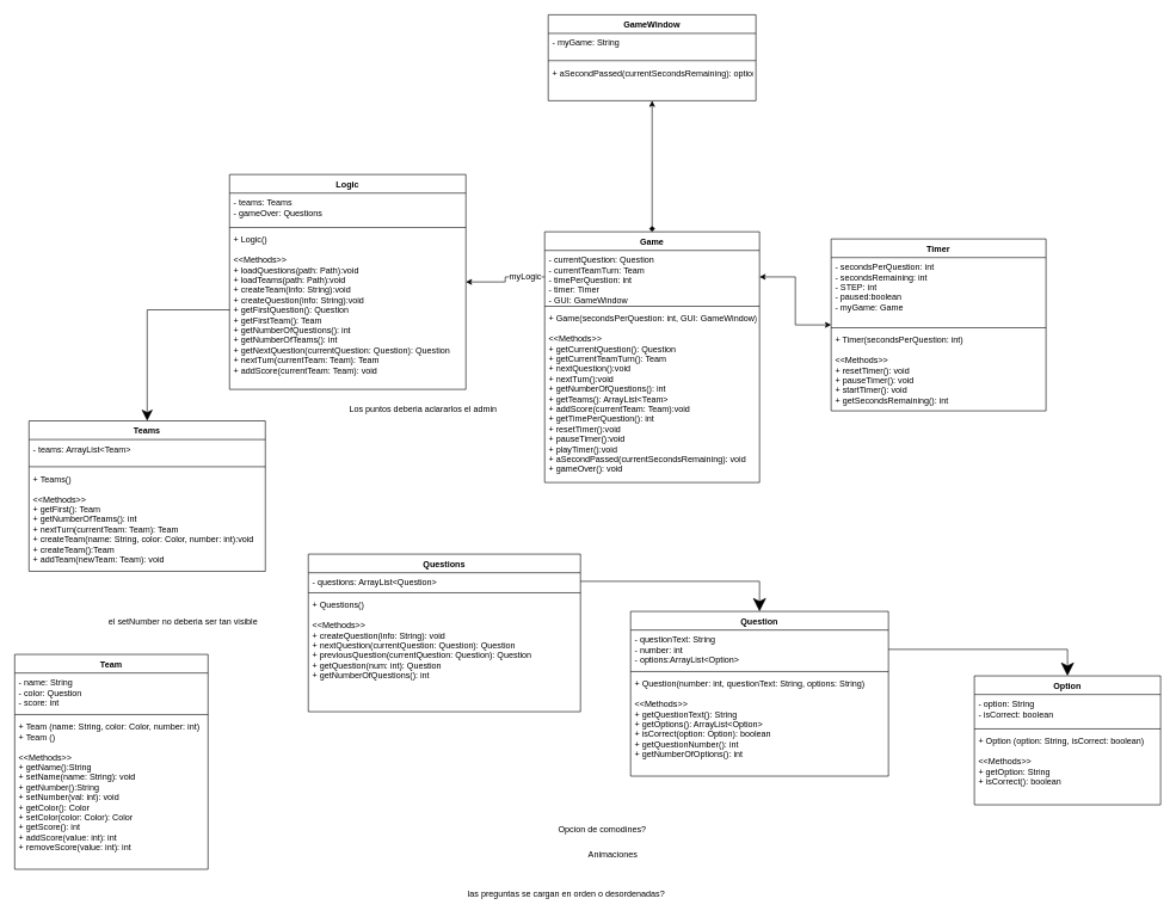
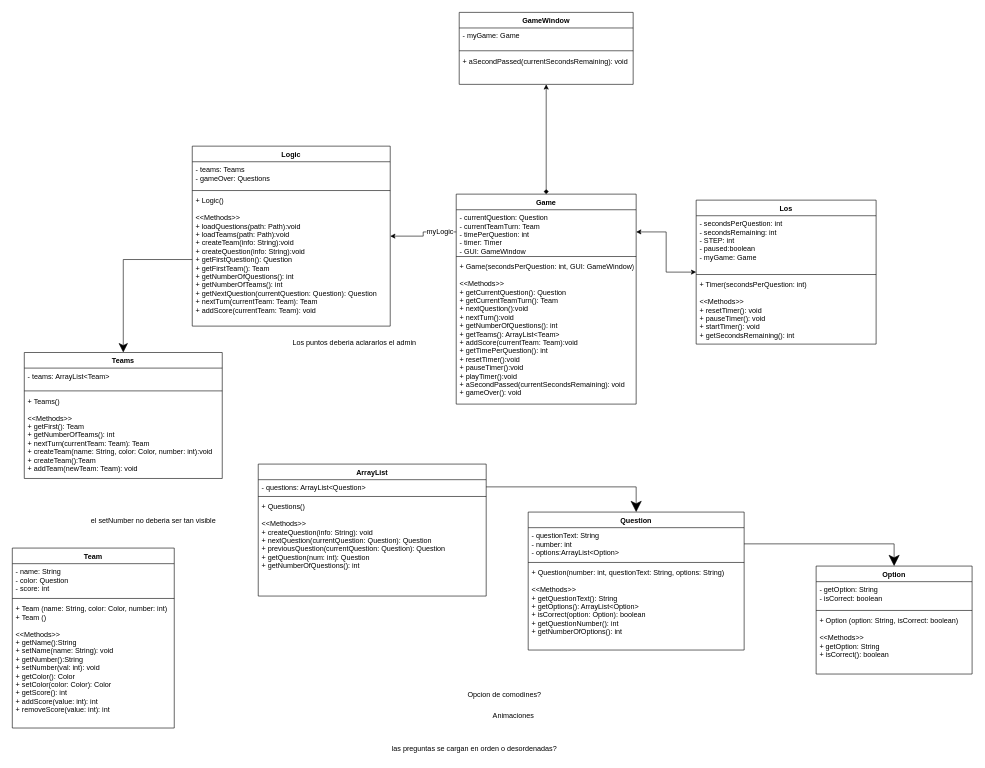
  <mxCell id="0" />
  <mxCell id="1" parent="0" />
  <mxCell id="2" value="Team" style="swimlane;fontStyle=1;align=center;verticalAlign=top;childLayout=stackLayout;horizontal=1;startSize=26;horizontalStack=0;resizeParent=1;resizeParentMax=0;resizeLast=0;collapsible=1;marginBottom=0;" parent="1" vertex="1"><mxGeometry x="20" y="913" width="270" height="300" as="geometry" /></mxCell>
  <mxCell id="3" value="- name: String&#10;- color: Question&#10;- score: int&#10;" style="text;strokeColor=none;fillColor=none;align=left;verticalAlign=top;spacingLeft=4;spacingRight=4;overflow=hidden;rotatable=0;points=[[0,0.5],[1,0.5]];portConstraint=eastwest;" parent="2" vertex="1"><mxGeometry y="26" width="270" height="54" as="geometry" /></mxCell>
  <mxCell id="4" value="" style="line;strokeWidth=1;fillColor=none;align=left;verticalAlign=middle;spacingTop=-1;spacingLeft=3;spacingRight=3;rotatable=0;labelPosition=right;points=[];portConstraint=eastwest;" parent="2" vertex="1"><mxGeometry y="80" width="270" height="8" as="geometry" /></mxCell>
  <mxCell id="5" value="+ Team (name: String, color: Color, number: int)&#10;+ Team ()&#10;&#10;&lt;&lt;Methods&gt;&gt;&#10;+ getName():String&#10;+ setName(name: String): void&#10;+ getNumber():String&#10;+ setNumber(val: int): void&#10;+ getColor(): Color&#10;+ setColor(color: Color): Color&#10;+ getScore(): int&#10;+ addScore(value: int): int&#10;+ removeScore(value: int): int" style="text;strokeColor=none;fillColor=none;align=left;verticalAlign=top;spacingLeft=4;spacingRight=4;overflow=hidden;rotatable=0;points=[[0,0.5],[1,0.5]];portConstraint=eastwest;" parent="2" vertex="1"><mxGeometry y="88" width="270" height="212" as="geometry" /></mxCell>
- <mxCell id="6" value="Questions" style="swimlane;fontStyle=1;align=center;verticalAlign=top;childLayout=stackLayout;horizontal=1;startSize=26;horizontalStack=0;resizeParent=1;resizeParentMax=0;resizeLast=0;collapsible=1;marginBottom=0;" parent="1" vertex="1"><mxGeometry x="430" y="773" width="380" height="220" as="geometry" /></mxCell>
+ <mxCell id="6" value="ArrayList" style="swimlane;fontStyle=1;align=center;verticalAlign=top;childLayout=stackLayout;horizontal=1;startSize=26;horizontalStack=0;resizeParent=1;resizeParentMax=0;resizeLast=0;collapsible=1;marginBottom=0;" parent="1" vertex="1"><mxGeometry x="430" y="773" width="380" height="220" as="geometry" /></mxCell>
  <mxCell id="7" value="- questions: ArrayList&lt;Question&gt;" style="text;strokeColor=none;fillColor=none;align=left;verticalAlign=top;spacingLeft=4;spacingRight=4;overflow=hidden;rotatable=0;points=[[0,0.5],[1,0.5]];portConstraint=eastwest;" parent="6" vertex="1"><mxGeometry y="26" width="380" height="24" as="geometry" /></mxCell>
  <mxCell id="8" value="" style="line;strokeWidth=1;fillColor=none;align=left;verticalAlign=middle;spacingTop=-1;spacingLeft=3;spacingRight=3;rotatable=0;labelPosition=right;points=[];portConstraint=eastwest;" parent="6" vertex="1"><mxGeometry y="50" width="380" height="8" as="geometry" /></mxCell>
  <mxCell id="9" value="+ Questions()&#10;&#10;&lt;&lt;Methods&gt;&gt;&#10;+ createQuestion(info: String): void&#10;+ nextQuestion(currentQuestion: Question): Question&#10;+ previousQuestion(currentQuestion: Question): Question&#10;+ getQuestion(num: int): Question&#10;+ getNumberOfQuestions(): int&#10;" style="text;strokeColor=none;fillColor=none;align=left;verticalAlign=top;spacingLeft=4;spacingRight=4;overflow=hidden;rotatable=0;points=[[0,0.5],[1,0.5]];portConstraint=eastwest;" parent="6" vertex="1"><mxGeometry y="58" width="380" height="162" as="geometry" /></mxCell>
  <mxCell id="10" value="Logic" style="swimlane;fontStyle=1;align=center;verticalAlign=top;childLayout=stackLayout;horizontal=1;startSize=26;horizontalStack=0;resizeParent=1;resizeParentMax=0;resizeLast=0;collapsible=1;marginBottom=0;" parent="1" vertex="1"><mxGeometry x="320" y="243" width="330" height="300" as="geometry" /></mxCell>
  <mxCell id="11" value="- teams: Teams&#10;- gameOver: Questions&#10;" style="text;strokeColor=none;fillColor=none;align=left;verticalAlign=top;spacingLeft=4;spacingRight=4;overflow=hidden;rotatable=0;points=[[0,0.5],[1,0.5]];portConstraint=eastwest;" parent="10" vertex="1"><mxGeometry y="26" width="330" height="44" as="geometry" /></mxCell>
  <mxCell id="12" value="" style="line;strokeWidth=1;fillColor=none;align=left;verticalAlign=middle;spacingTop=-1;spacingLeft=3;spacingRight=3;rotatable=0;labelPosition=right;points=[];portConstraint=eastwest;" parent="10" vertex="1"><mxGeometry y="70" width="330" height="8" as="geometry" /></mxCell>
  <mxCell id="13" value="+ Logic()&#10;&#10;&lt;&lt;Methods&gt;&gt;&#10;+ loadQuestions(path: Path):void&#10;+ loadTeams(path: Path):void&#10;+ createTeam(info: String):void&#10;+ createQuestion(info: String):void&#10;+ getFirstQuestion(): Question&#10;+ getFirstTeam(): Team&#10;+ getNumberOfQuestions(): int&#10;+ getNumberOfTeams(): int&#10;+ getNextQuestion(currentQuestion: Question): Question&#10;+ nextTurn(currentTeam: Team): Team&#10;+ addScore(currentTeam: Team): void&#10;" style="text;strokeColor=none;fillColor=none;align=left;verticalAlign=top;spacingLeft=4;spacingRight=4;overflow=hidden;rotatable=0;points=[[0,0.5],[1,0.5]];portConstraint=eastwest;" parent="10" vertex="1"><mxGeometry y="78" width="330" height="222" as="geometry" /></mxCell>
  <mxCell id="14" style="edgeStyle=orthogonalEdgeStyle;rounded=0;orthogonalLoop=1;jettySize=auto;html=1;exitX=0.5;exitY=0;exitDx=0;exitDy=0;entryX=1;entryY=0.5;entryDx=0;entryDy=0;endArrow=none;endFill=0;endSize=16;startArrow=classic;startFill=1;startSize=16;" parent="1" source="15" target="7" edge="1"><mxGeometry relative="1" as="geometry" /></mxCell>
  <mxCell id="15" value="Question" style="swimlane;fontStyle=1;align=center;verticalAlign=top;childLayout=stackLayout;horizontal=1;startSize=26;horizontalStack=0;resizeParent=1;resizeParentMax=0;resizeLast=0;collapsible=1;marginBottom=0;" parent="1" vertex="1"><mxGeometry x="880" y="853" width="360" height="230" as="geometry" /></mxCell>
  <mxCell id="16" value="- questionText: String&#10;- number: int&#10;- options:ArrayList&lt;Option&gt;" style="text;strokeColor=none;fillColor=none;align=left;verticalAlign=top;spacingLeft=4;spacingRight=4;overflow=hidden;rotatable=0;points=[[0,0.5],[1,0.5]];portConstraint=eastwest;" parent="15" vertex="1"><mxGeometry y="26" width="360" height="54" as="geometry" /></mxCell>
  <mxCell id="17" value="" style="line;strokeWidth=1;fillColor=none;align=left;verticalAlign=middle;spacingTop=-1;spacingLeft=3;spacingRight=3;rotatable=0;labelPosition=right;points=[];portConstraint=eastwest;" parent="15" vertex="1"><mxGeometry y="80" width="360" height="8" as="geometry" /></mxCell>
  <mxCell id="18" value="+ Question(number: int, questionText: String, options: String)&#10;&#10;&lt;&lt;Methods&gt;&gt;&#10;+ getQuestionText(): String&#10;+ getOptions(): ArrayList&lt;Option&gt;&#10;+ isCorrect(option: Option): boolean&#10;+ getQuestionNumber(): int&#10;+ getNumberOfOptions(): int" style="text;strokeColor=none;fillColor=none;align=left;verticalAlign=top;spacingLeft=4;spacingRight=4;overflow=hidden;rotatable=0;points=[[0,0.5],[1,0.5]];portConstraint=eastwest;" parent="15" vertex="1"><mxGeometry y="88" width="360" height="142" as="geometry" /></mxCell>
  <mxCell id="19" value="las preguntas se cargan en orden o desordenadas?" style="text;html=1;align=center;verticalAlign=middle;resizable=0;points=[];autosize=1;strokeColor=none;fillColor=none;" parent="1" vertex="1"><mxGeometry x="645" y="1238" width="290" height="20" as="geometry" /></mxCell>
  <mxCell id="20" value="Opcion de comodines?" style="text;html=1;align=center;verticalAlign=middle;resizable=0;points=[];autosize=1;strokeColor=none;fillColor=none;" parent="1" vertex="1"><mxGeometry x="770" y="1148" width="140" height="20" as="geometry" /></mxCell>
  <mxCell id="21" value="Animaciones" style="text;html=1;align=center;verticalAlign=middle;resizable=0;points=[];autosize=1;strokeColor=none;fillColor=none;" parent="1" vertex="1"><mxGeometry x="815" y="1183" width="80" height="20" as="geometry" /></mxCell>
  <mxCell id="22" style="edgeStyle=orthogonalEdgeStyle;rounded=0;orthogonalLoop=1;jettySize=auto;html=1;exitX=0.5;exitY=0;exitDx=0;exitDy=0;entryX=1;entryY=0.5;entryDx=0;entryDy=0;endArrow=none;endFill=0;endSize=16;startArrow=classic;startFill=1;startSize=16;" parent="1" source="23" target="16" edge="1"><mxGeometry relative="1" as="geometry" /></mxCell>
  <mxCell id="23" value="Option" style="swimlane;fontStyle=1;align=center;verticalAlign=top;childLayout=stackLayout;horizontal=1;startSize=26;horizontalStack=0;resizeParent=1;resizeParentMax=0;resizeLast=0;collapsible=1;marginBottom=0;" parent="1" vertex="1"><mxGeometry x="1360" y="943" width="260" height="180" as="geometry" /></mxCell>
- <mxCell id="24" value="- option: String&#10;- isCorrect: boolean" style="text;strokeColor=none;fillColor=none;align=left;verticalAlign=top;spacingLeft=4;spacingRight=4;overflow=hidden;rotatable=0;points=[[0,0.5],[1,0.5]];portConstraint=eastwest;" parent="23" vertex="1"><mxGeometry y="26" width="260" height="44" as="geometry" /></mxCell>
+ <mxCell id="24" value="- getOption: String&#10;- isCorrect: boolean" style="text;strokeColor=none;fillColor=none;align=left;verticalAlign=top;spacingLeft=4;spacingRight=4;overflow=hidden;rotatable=0;points=[[0,0.5],[1,0.5]];portConstraint=eastwest;" parent="23" vertex="1"><mxGeometry y="26" width="260" height="44" as="geometry" /></mxCell>
  <mxCell id="25" value="" style="line;strokeWidth=1;fillColor=none;align=left;verticalAlign=middle;spacingTop=-1;spacingLeft=3;spacingRight=3;rotatable=0;labelPosition=right;points=[];portConstraint=eastwest;" parent="23" vertex="1"><mxGeometry y="70" width="260" height="8" as="geometry" /></mxCell>
  <mxCell id="26" value="+ Option (option: String, isCorrect: boolean)&#10;&#10;&lt;&lt;Methods&gt;&gt;&#10;+ getOption: String&#10;+ isCorrect(): boolean" style="text;strokeColor=none;fillColor=none;align=left;verticalAlign=top;spacingLeft=4;spacingRight=4;overflow=hidden;rotatable=0;points=[[0,0.5],[1,0.5]];portConstraint=eastwest;" parent="23" vertex="1"><mxGeometry y="78" width="260" height="102" as="geometry" /></mxCell>
  <mxCell id="27" style="edgeStyle=orthogonalEdgeStyle;rounded=0;orthogonalLoop=1;jettySize=auto;html=1;endArrow=classic;endFill=1;endSize=13;entryX=0.5;entryY=0;entryDx=0;entryDy=0;" parent="1" source="13" target="28" edge="1"><mxGeometry relative="1" as="geometry"><mxPoint x="280" y="617" as="targetPoint" /></mxGeometry></mxCell>
  <mxCell id="28" value="Teams" style="swimlane;fontStyle=1;align=center;verticalAlign=top;childLayout=stackLayout;horizontal=1;startSize=26;horizontalStack=0;resizeParent=1;resizeParentMax=0;resizeLast=0;collapsible=1;marginBottom=0;fontSize=12;" parent="1" vertex="1"><mxGeometry x="40" y="587" width="330" height="210" as="geometry" /></mxCell>
  <mxCell id="29" value="- teams: ArrayList&lt;Team&gt;" style="text;strokeColor=none;fillColor=none;align=left;verticalAlign=top;spacingLeft=4;spacingRight=4;overflow=hidden;rotatable=0;points=[[0,0.5],[1,0.5]];portConstraint=eastwest;fontSize=12;" parent="28" vertex="1"><mxGeometry y="26" width="330" height="34" as="geometry" /></mxCell>
  <mxCell id="30" value="" style="line;strokeWidth=1;fillColor=none;align=left;verticalAlign=middle;spacingTop=-1;spacingLeft=3;spacingRight=3;rotatable=0;labelPosition=right;points=[];portConstraint=eastwest;fontSize=12;" parent="28" vertex="1"><mxGeometry y="60" width="330" height="8" as="geometry" /></mxCell>
  <mxCell id="31" value="+ Teams()&#10;&#10;&lt;&lt;Methods&gt;&gt;&#10;+ getFirst(): Team&#10;+ getNumberOfTeams(): int&#10;+ nextTurn(currentTeam: Team): Team&#10;+ createTeam(name: String, color: Color, number: int):void&#10;+ createTeam():Team&#10;+ addTeam(newTeam: Team): void" style="text;strokeColor=none;fillColor=none;align=left;verticalAlign=top;spacingLeft=4;spacingRight=4;overflow=hidden;rotatable=0;points=[[0,0.5],[1,0.5]];portConstraint=eastwest;fontSize=12;" parent="28" vertex="1"><mxGeometry y="68" width="330" height="142" as="geometry" /></mxCell>
  <mxCell id="32" value="Game" style="swimlane;fontStyle=1;align=center;verticalAlign=top;childLayout=stackLayout;horizontal=1;startSize=26;horizontalStack=0;resizeParent=1;resizeParentMax=0;resizeLast=0;collapsible=1;marginBottom=0;" parent="1" vertex="1"><mxGeometry x="760" y="323" width="300" height="350" as="geometry" /></mxCell>
  <mxCell id="33" value="- currentQuestion: Question&#10;- currentTeamTurn: Team&#10;- timePerQuestion: int&#10;- timer: Timer&#10;- GUI: GameWindow&#10;" style="text;strokeColor=none;fillColor=none;align=left;verticalAlign=top;spacingLeft=4;spacingRight=4;overflow=hidden;rotatable=0;points=[[0,0.5],[1,0.5]];portConstraint=eastwest;" parent="32" vertex="1"><mxGeometry y="26" width="300" height="74" as="geometry" /></mxCell>
  <mxCell id="34" value="" style="line;strokeWidth=1;fillColor=none;align=left;verticalAlign=middle;spacingTop=-1;spacingLeft=3;spacingRight=3;rotatable=0;labelPosition=right;points=[];portConstraint=eastwest;" parent="32" vertex="1"><mxGeometry y="100" width="300" height="8" as="geometry" /></mxCell>
  <mxCell id="35" value="+ Game(secondsPerQuestion: int, GUI: GameWindow)&#10;&#10;&lt;&lt;Methods&gt;&gt;&#10;+ getCurrentQuestion(): Question&#10;+ getCurrentTeamTurn(): Team&#10;+ nextQuestion():void&#10;+ nextTurn():void&#10;+ getNumberOfQuestions(): int&#10;+ getTeams(): ArrayList&lt;Team&gt;&#10;+ addScore(currentTeam: Team):void&#10;+ getTimePerQuestion(): int&#10;+ resetTimer():void&#10;+ pauseTimer():void&#10;+ playTimer():void&#10;+ aSecondPassed(currentSecondsRemaining): void&#10;+ gameOver(): void&#10;&#10;" style="text;strokeColor=none;fillColor=none;align=left;verticalAlign=top;spacingLeft=4;spacingRight=4;overflow=hidden;rotatable=0;points=[[0,0.5],[1,0.5]];portConstraint=eastwest;" parent="32" vertex="1"><mxGeometry y="108" width="300" height="242" as="geometry" /></mxCell>
  <mxCell id="36" style="edgeStyle=orthogonalEdgeStyle;rounded=0;orthogonalLoop=1;jettySize=auto;html=1;entryX=0.5;entryY=0;entryDx=0;entryDy=0;startArrow=classic;startFill=1;endArrow=diamond;" parent="1" source="37" target="32" edge="1"><mxGeometry relative="1" as="geometry" /></mxCell>
  <mxCell id="37" value="GameWindow" style="swimlane;fontStyle=1;align=center;verticalAlign=top;childLayout=stackLayout;horizontal=1;startSize=26;horizontalStack=0;resizeParent=1;resizeParentMax=0;resizeLast=0;collapsible=1;marginBottom=0;" parent="1" vertex="1"><mxGeometry x="765" y="20" width="290" height="120" as="geometry" /></mxCell>
- <mxCell id="38" value="- myGame: String" style="text;strokeColor=none;fillColor=none;align=left;verticalAlign=top;spacingLeft=4;spacingRight=4;overflow=hidden;rotatable=0;points=[[0,0.5],[1,0.5]];portConstraint=eastwest;" parent="37" vertex="1"><mxGeometry y="26" width="290" height="34" as="geometry" /></mxCell>
+ <mxCell id="38" value="- myGame: Game" style="text;strokeColor=none;fillColor=none;align=left;verticalAlign=top;spacingLeft=4;spacingRight=4;overflow=hidden;rotatable=0;points=[[0,0.5],[1,0.5]];portConstraint=eastwest;" parent="37" vertex="1"><mxGeometry y="26" width="290" height="34" as="geometry" /></mxCell>
  <mxCell id="39" value="" style="line;strokeWidth=1;fillColor=none;align=left;verticalAlign=middle;spacingTop=-1;spacingLeft=3;spacingRight=3;rotatable=0;labelPosition=right;points=[];portConstraint=eastwest;" parent="37" vertex="1"><mxGeometry y="60" width="290" height="8" as="geometry" /></mxCell>
- <mxCell id="40" value="+ aSecondPassed(currentSecondsRemaining): options" style="text;strokeColor=none;fillColor=none;align=left;verticalAlign=top;spacingLeft=4;spacingRight=4;overflow=hidden;rotatable=0;points=[[0,0.5],[1,0.5]];portConstraint=eastwest;" parent="37" vertex="1"><mxGeometry y="68" width="290" height="52" as="geometry" /></mxCell>
+ <mxCell id="40" value="+ aSecondPassed(currentSecondsRemaining): void" style="text;strokeColor=none;fillColor=none;align=left;verticalAlign=top;spacingLeft=4;spacingRight=4;overflow=hidden;rotatable=0;points=[[0,0.5],[1,0.5]];portConstraint=eastwest;" parent="37" vertex="1"><mxGeometry y="68" width="290" height="52" as="geometry" /></mxCell>
  <mxCell id="41" style="edgeStyle=orthogonalEdgeStyle;rounded=0;orthogonalLoop=1;jettySize=auto;html=1;" parent="1" source="33" target="10" edge="1"><mxGeometry relative="1" as="geometry" /></mxCell>
  <mxCell id="42" value="myLogic" style="edgeLabel;html=1;align=center;verticalAlign=middle;resizable=0;points=[];fontSize=12;" parent="41" vertex="1" connectable="0"><mxGeometry x="-0.516" y="-1" relative="1" as="geometry"><mxPoint as="offset" /></mxGeometry></mxCell>
  <mxCell id="43" value="el setNumber no deberia ser tan visible" style="text;html=1;align=center;verticalAlign=middle;resizable=0;points=[];autosize=1;strokeColor=none;fillColor=none;" parent="1" vertex="1"><mxGeometry x="140" y="853" width="230" height="30" as="geometry" /></mxCell>
  <mxCell id="44" value="Los puntos deberia aclararlos el admin" style="text;html=1;align=center;verticalAlign=middle;resizable=0;points=[];autosize=1;strokeColor=none;fillColor=none;" parent="1" vertex="1"><mxGeometry x="475" y="556" width="230" height="30" as="geometry" /></mxCell>
- <mxCell id="45" value="Timer" style="swimlane;fontStyle=1;align=center;verticalAlign=top;childLayout=stackLayout;horizontal=1;startSize=26;horizontalStack=0;resizeParent=1;resizeParentMax=0;resizeLast=0;collapsible=1;marginBottom=0;" parent="1" vertex="1"><mxGeometry x="1160" y="333" width="300" height="240" as="geometry" /></mxCell>
+ <mxCell id="45" value="Los" style="swimlane;fontStyle=1;align=center;verticalAlign=top;childLayout=stackLayout;horizontal=1;startSize=26;horizontalStack=0;resizeParent=1;resizeParentMax=0;resizeLast=0;collapsible=1;marginBottom=0;" parent="1" vertex="1"><mxGeometry x="1160" y="333" width="300" height="240" as="geometry" /></mxCell>
  <mxCell id="46" value="- secondsPerQuestion: int&#10;- secondsRemaining: int&#10;- STEP: int&#10;- paused:boolean&#10;- myGame: Game" style="text;strokeColor=none;fillColor=none;align=left;verticalAlign=top;spacingLeft=4;spacingRight=4;overflow=hidden;rotatable=0;points=[[0,0.5],[1,0.5]];portConstraint=eastwest;" parent="45" vertex="1"><mxGeometry y="26" width="300" height="94" as="geometry" /></mxCell>
  <mxCell id="47" value="" style="line;strokeWidth=1;fillColor=none;align=left;verticalAlign=middle;spacingTop=-1;spacingLeft=3;spacingRight=3;rotatable=0;labelPosition=right;points=[];portConstraint=eastwest;" parent="45" vertex="1"><mxGeometry y="120" width="300" height="8" as="geometry" /></mxCell>
  <mxCell id="48" value="+ Timer(secondsPerQuestion: int)&#10;&#10;&lt;&lt;Methods&gt;&gt;&#10;+ resetTimer(): void&#10;+ pauseTimer(): void&#10;+ startTimer(): void&#10;+ getSecondsRemaining(): int&#10;&#10;&#10;" style="text;strokeColor=none;fillColor=none;align=left;verticalAlign=top;spacingLeft=4;spacingRight=4;overflow=hidden;rotatable=0;points=[[0,0.5],[1,0.5]];portConstraint=eastwest;" parent="45" vertex="1"><mxGeometry y="128" width="300" height="112" as="geometry" /></mxCell>
  <mxCell id="49" style="edgeStyle=orthogonalEdgeStyle;rounded=0;orthogonalLoop=1;jettySize=auto;html=1;startArrow=classic;startFill=1;" parent="1" source="33" target="45" edge="1"><mxGeometry relative="1" as="geometry" /></mxCell>
